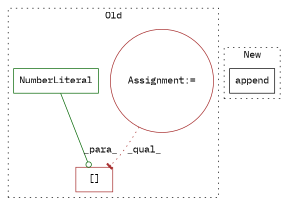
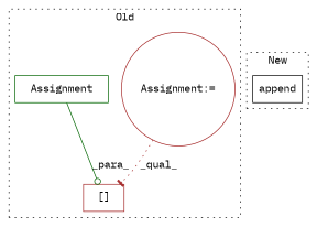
  digraph {
    fontname="IBM Plex Mono"
    node [l=1 shape=box color=brown fontname="IBM Plex Mono"]
    edge [fontname="IBM Plex Mono"]
    n1 [a=2 l="5,1" label="[]" s="5058,5064"]
    n2 [a=7 label="Assignment:=" s=4849 shape=circle]
-   n3 [a=34 label=NumberLiteral s=5063 color=darkgreen]
+   n3 [a=34 label=Assignment s=5063 color=darkgreen]
    n4 [a=32 l="7,1" label=append s="5059,5092" color=black]
    subgraph cluster_1 {
      label=Old
      style=dotted
      n1
      n2
      n3
    }
    subgraph cluster_2 {
      label=New
      style=dotted
      n4
    }
    n2 -> n1 [label=_qual_ color=brown style=dotted arrowhead=tee]
    n3 -> n1 [label=_para_ color=darkgreen style=solid arrowhead=odot]
  }
